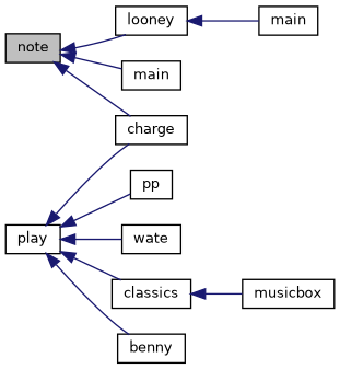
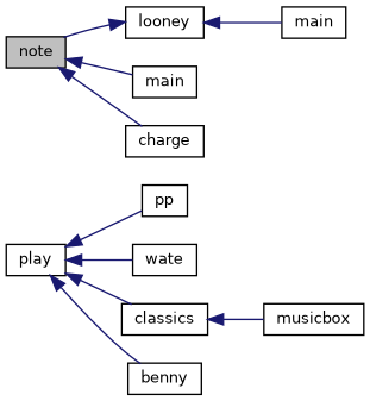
  digraph {
    rankdir=LR
    node [color=black fillcolor=white fontname=Helvetica fontsize=10 shape=record style=filled]
    edge [color=midnightblue dir=back fontname=Helvetica fontsize=10 labelfontname=Helvetica labelfontsize=10 style=solid]
    n1 [fillcolor=grey75 fontcolor=black height=0.2 label=note width=0.4]
    n2 [height=0.2 label=looney width=0.4]
    n3 [height=0.2 label=main width=0.4]
    n4 [height=0.2 label=charge width=0.4]
    n5 [height=0.2 label=main width=0.4]
    n6 [height=0.2 label=play width=0.4]
    n7 [height=0.2 label=pp width=0.4]
    n8 [height=0.2 label=wate width=0.4]
    n9 [height=0.2 label=classics width=0.4]
    n10 [height=0.2 label=benny width=0.4]
    n11 [height=0.2 label=musicbox width=0.4]
-   n1 -> n2
+   n2 -> n1
    n1 -> n3
    n1 -> n4
    n2 -> n5
-   n6 -> n4
    n6 -> n7
    n6 -> n8
    n6 -> n9
    n6 -> n10
    n9 -> n11
  }
